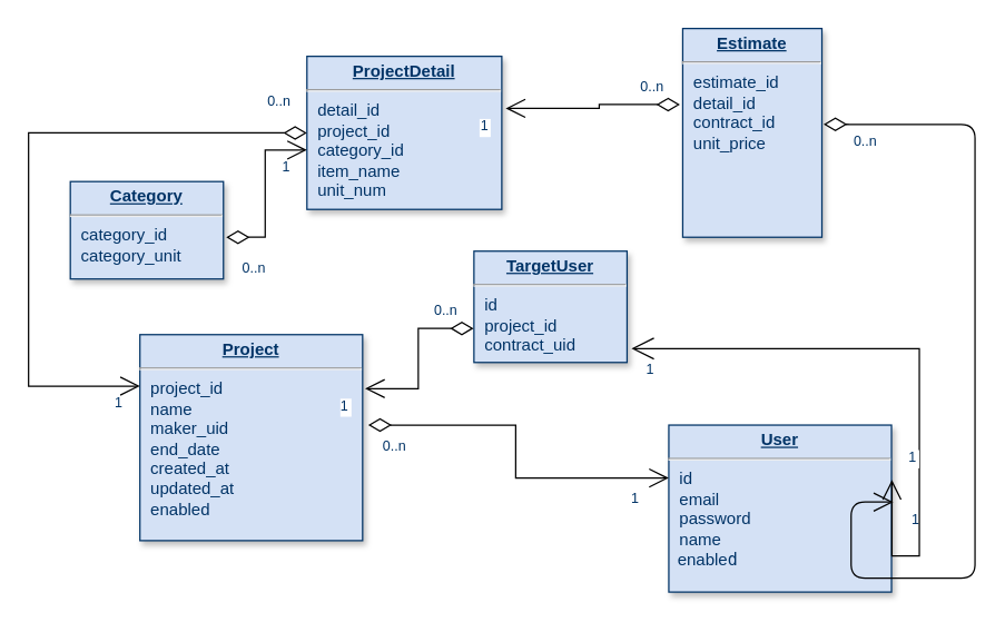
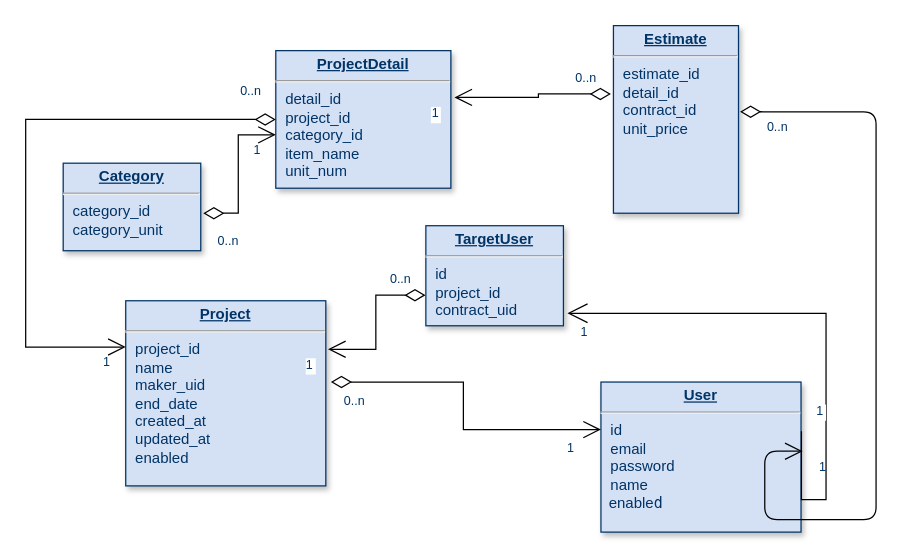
  <mxCell id="0" />
  <mxCell id="1" parent="0" />
  <mxCell id="2" value="&lt;p style=&quot;margin: 0px ; margin-top: 4px ; text-align: center ; text-decoration: underline&quot;&gt;&lt;strong&gt;User&lt;/strong&gt;&lt;/p&gt;&lt;hr&gt;&lt;p style=&quot;margin: 0px ; margin-left: 8px&quot;&gt;id&lt;/p&gt;&lt;p style=&quot;margin: 0px ; margin-left: 8px&quot;&gt;email&lt;br&gt;&lt;/p&gt;&lt;p style=&quot;margin: 0px ; margin-left: 8px&quot;&gt;password&lt;br&gt;&lt;/p&gt;&lt;p style=&quot;margin: 0px ; margin-left: 8px&quot;&gt;name&lt;br&gt;&lt;/p&gt;&amp;nbsp; enable&lt;code&gt;d&lt;/code&gt;" style="verticalAlign=top;align=left;overflow=fill;fontSize=12;fontFamily=Helvetica;html=1;strokeColor=#003366;shadow=1;fillColor=#D4E1F5;fontColor=#003366" parent="1" vertex="1"><mxGeometry x="480" y="305" width="160" height="120" as="geometry" /></mxCell>
  <mxCell id="3" value="&lt;p style=&quot;margin: 0px ; margin-top: 4px ; text-align: center ; text-decoration: underline&quot;&gt;&lt;strong&gt;Project&lt;/strong&gt;&lt;/p&gt;&lt;hr&gt;&lt;p style=&quot;margin: 0px ; margin-left: 8px&quot;&gt;project_id&lt;/p&gt;&lt;p style=&quot;margin: 0px ; margin-left: 8px&quot;&gt;name&lt;/p&gt;&lt;p style=&quot;margin: 0px ; margin-left: 8px&quot;&gt;&lt;span style=&quot;white-space: pre&quot;&gt;maker_uid&lt;/span&gt;&lt;/p&gt;&lt;p style=&quot;margin: 0px ; margin-left: 8px&quot;&gt;end_date&lt;/p&gt;&lt;p style=&quot;margin: 0px ; margin-left: 8px&quot;&gt;created_at&lt;/p&gt;&lt;p style=&quot;margin: 0px ; margin-left: 8px&quot;&gt;updated_at&lt;/p&gt;&lt;p style=&quot;margin: 0px ; margin-left: 8px&quot;&gt;enabled&lt;br&gt;&lt;/p&gt;" style="verticalAlign=top;align=left;overflow=fill;fontSize=12;fontFamily=Helvetica;html=1;strokeColor=#003366;shadow=1;fillColor=#D4E1F5;fontColor=#003366" parent="1" vertex="1"><mxGeometry x="100" y="240" width="160" height="148.04" as="geometry" /></mxCell>
  <mxCell id="4" value="&lt;p style=&quot;margin: 0px ; margin-top: 4px ; text-align: center ; text-decoration: underline&quot;&gt;&lt;strong&gt;ProjectDetail&lt;/strong&gt;&lt;/p&gt;&lt;hr&gt;&lt;p style=&quot;margin: 0px ; margin-left: 8px&quot;&gt;detail_id&lt;/p&gt;&lt;p style=&quot;margin: 0px ; margin-left: 8px&quot;&gt;project_id&lt;/p&gt;&lt;p style=&quot;margin: 0px ; margin-left: 8px&quot;&gt;category_id&lt;br&gt;&lt;/p&gt;&lt;p style=&quot;margin: 0px ; margin-left: 8px&quot;&gt;item_name&lt;/p&gt;&lt;p style=&quot;margin: 0px ; margin-left: 8px&quot;&gt;unit_num&lt;/p&gt;" style="verticalAlign=top;align=left;overflow=fill;fontSize=12;fontFamily=Helvetica;html=1;strokeColor=#003366;shadow=1;fillColor=#D4E1F5;fontColor=#003366" parent="1" vertex="1"><mxGeometry x="220" y="40" width="140" height="110" as="geometry" /></mxCell>
  <mxCell id="5" value="" style="endArrow=open;endSize=12;startArrow=diamondThin;startSize=14;startFill=0;edgeStyle=orthogonalEdgeStyle;exitX=1.025;exitY=0.439;rounded=0;entryX=0;entryY=0.317;entryDx=0;entryDy=0;entryPerimeter=0;exitDx=0;exitDy=0;exitPerimeter=0;" parent="1" source="3" target="2" edge="1"><mxGeometry x="559.36" y="60" as="geometry"><mxPoint x="459.36" y="50" as="sourcePoint" /><mxPoint x="619.36" y="50" as="targetPoint" /></mxGeometry></mxCell>
  <mxCell id="6" value="0..n" style="resizable=0;align=left;verticalAlign=top;labelBackgroundColor=#ffffff;fontSize=10;strokeColor=#003366;shadow=1;fillColor=#D4E1F5;fontColor=#003366" parent="5" connectable="0" vertex="1"><mxGeometry x="-1" relative="1" as="geometry"><mxPoint x="8.92" y="3.04" as="offset" /></mxGeometry></mxCell>
  <mxCell id="7" value="1" style="resizable=0;align=right;verticalAlign=top;labelBackgroundColor=#ffffff;fontSize=10;strokeColor=#003366;shadow=1;fillColor=#D4E1F5;fontColor=#003366" parent="5" connectable="0" vertex="1"><mxGeometry x="1" relative="1" as="geometry"><mxPoint x="-20" y="2" as="offset" /></mxGeometry></mxCell>
  <mxCell id="8" value="" style="endArrow=open;endSize=12;startArrow=diamondThin;startSize=14;startFill=0;edgeStyle=orthogonalEdgeStyle;entryX=0;entryY=0.25;rounded=0;entryDx=0;entryDy=0;exitX=0;exitY=0.5;exitDx=0;exitDy=0;" parent="1" target="3" edge="1" source="4"><mxGeometry x="209.36" y="430" as="geometry"><mxPoint x="139" y="375" as="sourcePoint" /><mxPoint x="269.36" y="420" as="targetPoint" /><Array as="points"><mxPoint x="20" y="95" /><mxPoint x="20" y="277" /></Array></mxGeometry></mxCell>
  <mxCell id="9" value="0..n" style="resizable=0;align=left;verticalAlign=top;labelBackgroundColor=#ffffff;fontSize=10;strokeColor=#003366;shadow=1;fillColor=#D4E1F5;fontColor=#003366" parent="8" connectable="0" vertex="1"><mxGeometry x="-1" relative="1" as="geometry"><mxPoint x="-30" y="-35" as="offset" /></mxGeometry></mxCell>
  <mxCell id="10" value="1" style="resizable=0;align=right;verticalAlign=top;labelBackgroundColor=#ffffff;fontSize=10;strokeColor=#003366;shadow=1;fillColor=#D4E1F5;fontColor=#003366" parent="8" connectable="0" vertex="1"><mxGeometry x="1" relative="1" as="geometry"><mxPoint x="-11.08" as="offset" /></mxGeometry></mxCell>
  <mxCell id="11" value="" style="endArrow=open;endSize=12;startArrow=diamondThin;startSize=14;startFill=0;edgeStyle=orthogonalEdgeStyle;exitX=1.012;exitY=0.459;exitDx=0;exitDy=0;exitPerimeter=0;entryX=1.008;entryY=0.461;entryDx=0;entryDy=0;entryPerimeter=0;" parent="1" source="18" target="2" edge="1"><mxGeometry x="159.36" y="-30" as="geometry"><mxPoint x="500" y="340" as="sourcePoint" /><mxPoint x="732" y="69" as="targetPoint" /><Array as="points"><mxPoint x="700" y="89" /><mxPoint x="700" y="415" /><mxPoint x="611" y="415" /></Array></mxGeometry></mxCell>
  <mxCell id="12" value="0..n" style="resizable=0;align=left;verticalAlign=top;labelBackgroundColor=#ffffff;fontSize=10;strokeColor=#003366;shadow=1;fillColor=#D4E1F5;fontColor=#003366;direction=south;" parent="11" connectable="0" vertex="1"><mxGeometry x="-1" relative="1" as="geometry"><mxPoint x="20" as="offset" /></mxGeometry></mxCell>
  <mxCell id="13" value="1" style="resizable=0;align=right;verticalAlign=top;labelBackgroundColor=#ffffff;fontSize=10;strokeColor=#003366;shadow=1;fillColor=#D4E1F5;fontColor=#003366" parent="11" connectable="0" vertex="1"><mxGeometry x="1" relative="1" as="geometry"><mxPoint x="20.0" y="1.895e-13" as="offset" /></mxGeometry></mxCell>
  <mxCell id="14" value="" style="endArrow=open;endSize=12;startArrow=diamondThin;startSize=14;startFill=0;edgeStyle=orthogonalEdgeStyle;entryX=0;entryY=0.612;rounded=0;entryDx=0;entryDy=0;entryPerimeter=0;exitX=1.018;exitY=0.571;exitDx=0;exitDy=0;exitPerimeter=0;" parent="1" source="17" target="4" edge="1"><mxGeometry x="68.28" y="552.91" as="geometry"><mxPoint x="-50" y="390" as="sourcePoint" /><mxPoint x="140" y="291.88" as="targetPoint" /><Array as="points" /></mxGeometry></mxCell>
  <mxCell id="15" value="0..n" style="resizable=0;align=left;verticalAlign=top;labelBackgroundColor=#ffffff;fontSize=10;strokeColor=#003366;shadow=1;fillColor=#D4E1F5;fontColor=#003366" parent="14" connectable="0" vertex="1"><mxGeometry x="-1" relative="1" as="geometry"><mxPoint x="10" y="10" as="offset" /></mxGeometry></mxCell>
  <mxCell id="16" value="1" style="resizable=0;align=right;verticalAlign=top;labelBackgroundColor=#ffffff;fontSize=10;strokeColor=#003366;shadow=1;fillColor=#D4E1F5;fontColor=#003366" parent="14" connectable="0" vertex="1"><mxGeometry x="1" relative="1" as="geometry"><mxPoint x="-11.08" as="offset" /></mxGeometry></mxCell>
  <mxCell id="17" value="&lt;p style=&quot;margin: 0px ; margin-top: 4px ; text-align: center ; text-decoration: underline&quot;&gt;&lt;strong&gt;Category&lt;/strong&gt;&lt;/p&gt;&lt;hr&gt;&lt;p style=&quot;margin: 0px ; margin-left: 8px&quot;&gt;category_id&lt;/p&gt;&lt;p style=&quot;margin: 0px ; margin-left: 8px&quot;&gt;category_unit&lt;/p&gt;" style="verticalAlign=top;align=left;overflow=fill;fontSize=12;fontFamily=Helvetica;html=1;strokeColor=#003366;shadow=1;fillColor=#D4E1F5;fontColor=#003366" parent="1" vertex="1"><mxGeometry x="50" y="130" width="110" height="70" as="geometry" /></mxCell>
  <mxCell id="18" value="&lt;p style=&quot;margin: 0px ; margin-top: 4px ; text-align: center ; text-decoration: underline&quot;&gt;&lt;strong&gt;Estimate&lt;/strong&gt;&lt;/p&gt;&lt;hr&gt;&lt;p style=&quot;margin: 0px ; margin-left: 8px&quot;&gt;estimate_id&lt;/p&gt;&lt;p style=&quot;margin: 0px ; margin-left: 8px&quot;&gt;detail_id&lt;/p&gt;&lt;p style=&quot;margin: 0px ; margin-left: 8px&quot;&gt;contract_id&lt;/p&gt;&lt;p style=&quot;margin: 0px ; margin-left: 8px&quot;&gt;unit_price&lt;/p&gt;&lt;p style=&quot;margin: 0px ; margin-left: 8px&quot;&gt;&lt;br&gt;&lt;/p&gt;&lt;p style=&quot;margin: 0px ; margin-left: 8px&quot;&gt;&lt;br&gt;&lt;/p&gt;" style="verticalAlign=top;align=left;overflow=fill;fontSize=12;fontFamily=Helvetica;html=1;strokeColor=#003366;shadow=1;fillColor=#D4E1F5;fontColor=#003366" parent="1" vertex="1"><mxGeometry x="490" y="20" width="100" height="150" as="geometry" /></mxCell>
  <mxCell id="19" value="" style="endArrow=open;endSize=12;startArrow=diamondThin;startSize=14;startFill=0;edgeStyle=orthogonalEdgeStyle;entryX=1.02;entryY=0.34;rounded=0;entryDx=0;entryDy=0;entryPerimeter=0;exitX=-0.02;exitY=0.364;exitDx=0;exitDy=0;exitPerimeter=0;" parent="1" source="18" target="4" edge="1"><mxGeometry x="219.36" y="440" as="geometry"><mxPoint x="149" y="385" as="sourcePoint" /><mxPoint x="291.08" y="178.97" as="targetPoint" /><Array as="points"><mxPoint x="430" y="75" /><mxPoint x="430" y="77" /></Array></mxGeometry></mxCell>
  <mxCell id="20" value="0..n" style="resizable=0;align=left;verticalAlign=top;labelBackgroundColor=#ffffff;fontSize=10;strokeColor=#003366;shadow=1;fillColor=#D4E1F5;fontColor=#003366" parent="19" connectable="0" vertex="1"><mxGeometry x="-1" relative="1" as="geometry"><mxPoint x="-30" y="-25" as="offset" /></mxGeometry></mxCell>
  <mxCell id="21" value="1" style="resizable=0;align=right;verticalAlign=top;labelBackgroundColor=#ffffff;fontSize=10;strokeColor=#003366;shadow=1;fillColor=#D4E1F5;fontColor=#003366" parent="19" connectable="0" vertex="1"><mxGeometry x="1" relative="1" as="geometry"><mxPoint x="-11.08" as="offset" /></mxGeometry></mxCell>
  <mxCell id="22" value="&lt;p style=&quot;margin: 0px ; margin-top: 4px ; text-align: center ; text-decoration: underline&quot;&gt;&lt;strong&gt;TargetUser&lt;/strong&gt;&lt;/p&gt;&lt;hr&gt;&lt;p style=&quot;margin: 0px ; margin-left: 8px&quot;&gt;id&lt;/p&gt;&lt;p style=&quot;margin: 0px ; margin-left: 8px&quot;&gt;project_id&lt;br&gt;&lt;/p&gt;&lt;p style=&quot;margin: 0px ; margin-left: 8px&quot;&gt;contract_uid&lt;/p&gt;" style="verticalAlign=top;align=left;overflow=fill;fontSize=12;fontFamily=Helvetica;html=1;strokeColor=#003366;shadow=1;fillColor=#D4E1F5;fontColor=#003366" vertex="1" parent="1"><mxGeometry x="340" y="180" width="110" height="80" as="geometry" /></mxCell>
  <mxCell id="23" value="" style="endArrow=open;endSize=12;startArrow=diamondThin;startSize=14;startFill=0;edgeStyle=orthogonalEdgeStyle;entryX=1.011;entryY=0.262;rounded=0;entryDx=0;entryDy=0;entryPerimeter=0;exitX=-0.002;exitY=0.694;exitDx=0;exitDy=0;exitPerimeter=0;" edge="1" parent="1" source="22" target="3"><mxGeometry x="116.56" y="635.41" as="geometry"><mxPoint x="385.2" y="270.01" as="sourcePoint" /><mxPoint x="260" y="272.81" as="targetPoint" /><Array as="points"><mxPoint x="300" y="236" /><mxPoint x="300" y="279" /><mxPoint x="262" y="279" /></Array></mxGeometry></mxCell>
  <mxCell id="24" value="0..n" style="resizable=0;align=left;verticalAlign=top;labelBackgroundColor=#ffffff;fontSize=10;strokeColor=#003366;shadow=1;fillColor=#D4E1F5;fontColor=#003366" connectable="0" vertex="1" parent="23"><mxGeometry x="-1" relative="1" as="geometry"><mxPoint x="-30" y="-25" as="offset" /></mxGeometry></mxCell>
  <mxCell id="25" value="1" style="resizable=0;align=right;verticalAlign=top;labelBackgroundColor=#ffffff;fontSize=10;strokeColor=#003366;shadow=1;fillColor=#D4E1F5;fontColor=#003366" connectable="0" vertex="1" parent="23"><mxGeometry x="1" relative="1" as="geometry"><mxPoint x="-11.08" as="offset" /></mxGeometry></mxCell>
- <mxCell id="26" value="" style="endArrow=open;endSize=12;startArrow=open;startSize=14;startFill=0;edgeStyle=orthogonalEdgeStyle;exitX=1.029;exitY=0.875;rounded=0;entryX=1.002;entryY=0.328;entryDx=0;entryDy=0;entryPerimeter=0;exitDx=0;exitDy=0;exitPerimeter=0;" edge="1" parent="1" source="22" target="2"><mxGeometry x="755.36" y="-24.99" as="geometry"><mxPoint x="460" y="220" as="sourcePoint" /><mxPoint x="646" y="313.05" as="targetPoint" /><Array as="points"><mxPoint x="660" y="250" /><mxPoint x="660" y="399" /></Array></mxGeometry></mxCell>
+ <mxCell id="26" value="" style="endArrow=none;endSize=12;startArrow=open;startSize=14;startFill=0;edgeStyle=orthogonalEdgeStyle;exitX=1.029;exitY=0.875;rounded=0;entryX=1.002;entryY=0.328;entryDx=0;entryDy=0;entryPerimeter=0;exitDx=0;exitDy=0;exitPerimeter=0;" edge="1" parent="1" source="22" target="2"><mxGeometry x="755.36" y="-24.99" as="geometry"><mxPoint x="460" y="220" as="sourcePoint" /><mxPoint x="646" y="313.05" as="targetPoint" /><Array as="points"><mxPoint x="660" y="250" /><mxPoint x="660" y="399" /></Array></mxGeometry></mxCell>
  <mxCell id="27" value="1" style="resizable=0;align=left;verticalAlign=top;labelBackgroundColor=#ffffff;fontSize=10;strokeColor=#003366;shadow=1;fillColor=#D4E1F5;fontColor=#003366" connectable="0" vertex="1" parent="26"><mxGeometry x="-1" relative="1" as="geometry"><mxPoint x="8.92" y="3.04" as="offset" /></mxGeometry></mxCell>
  <mxCell id="28" value="1" style="resizable=0;align=right;verticalAlign=top;labelBackgroundColor=#ffffff;fontSize=10;strokeColor=#003366;shadow=1;fillColor=#D4E1F5;fontColor=#003366" connectable="0" vertex="1" parent="26"><mxGeometry x="1" relative="1" as="geometry"><mxPoint x="19" y="-29" as="offset" /></mxGeometry></mxCell>
